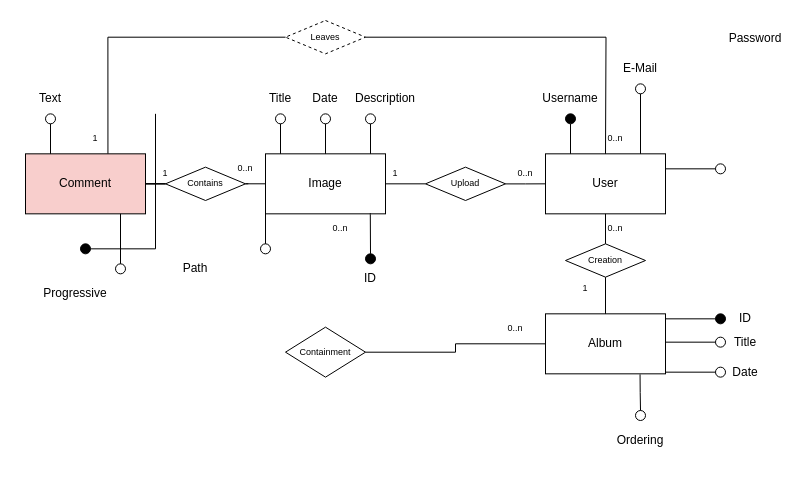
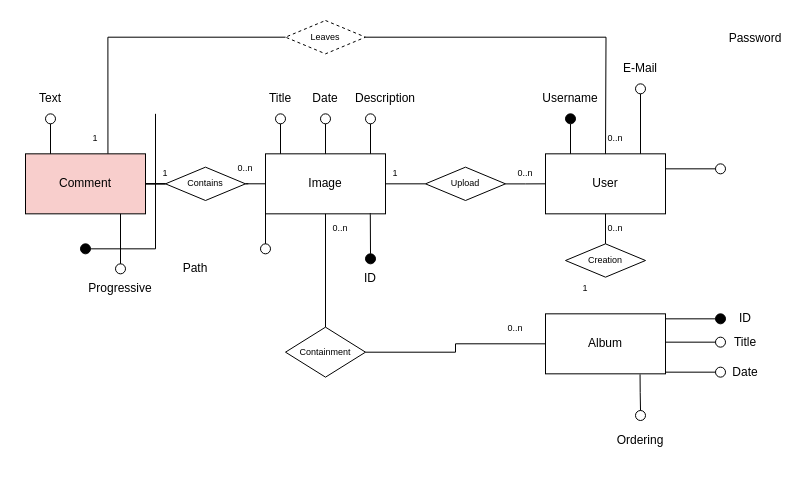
  <mxCell id="0" />
  <mxCell id="1" parent="0" />
  <mxCell id="2" style="edgeStyle=orthogonalEdgeStyle;rounded=0;orthogonalLoop=1;jettySize=auto;html=1;entryX=0;entryY=0.5;entryDx=0;entryDy=0;endArrow=none;endFill=0;" parent="1" source="4" target="17" edge="1"><mxGeometry relative="1" as="geometry" /></mxCell>
  <mxCell id="3" style="edgeStyle=orthogonalEdgeStyle;rounded=0;orthogonalLoop=1;jettySize=auto;html=1;entryX=1.035;entryY=0.497;entryDx=0;entryDy=0;entryPerimeter=0;fontSize=12;endArrow=none;endFill=0;" parent="1" source="4" target="40" edge="1"><mxGeometry relative="1" as="geometry" /></mxCell>
  <mxCell id="4" value="Image" style="whiteSpace=wrap;html=1;" parent="1" vertex="1"><mxGeometry x="265" y="153.33" width="120" height="60" as="geometry" /></mxCell>
  <mxCell id="5" value="User" style="whiteSpace=wrap;html=1;" parent="1" vertex="1"><mxGeometry x="545" y="153.33" width="120" height="60" as="geometry" /></mxCell>
  <mxCell id="6" value="" style="ellipse;whiteSpace=wrap;html=1;aspect=fixed;fillColor=none;" parent="1" vertex="1"><mxGeometry x="275" y="113.33" width="10" height="10" as="geometry" /></mxCell>
  <mxCell id="7" value="" style="endArrow=none;html=1;entryX=0.5;entryY=1;entryDx=0;entryDy=0;rounded=0;" parent="1" target="6" edge="1"><mxGeometry width="50" height="50" relative="1" as="geometry"><mxPoint x="280" y="153.33" as="sourcePoint" /><mxPoint x="470.62" y="103.33" as="targetPoint" /></mxGeometry></mxCell>
  <mxCell id="8" value="Title" style="text;html=1;strokeColor=none;fillColor=none;align=center;verticalAlign=middle;whiteSpace=wrap;rounded=0;" parent="1" vertex="1"><mxGeometry x="250" y="83.33" width="60" height="30" as="geometry" /></mxCell>
  <mxCell id="9" value="" style="ellipse;whiteSpace=wrap;html=1;aspect=fixed;fillColor=none;" parent="1" vertex="1"><mxGeometry x="320" y="113.33" width="10" height="10" as="geometry" /></mxCell>
  <mxCell id="10" value="" style="endArrow=none;html=1;entryX=0.5;entryY=1;entryDx=0;entryDy=0;rounded=0;" parent="1" target="9" edge="1"><mxGeometry width="50" height="50" relative="1" as="geometry"><mxPoint x="325" y="153.33" as="sourcePoint" /><mxPoint x="515.62" y="103.33" as="targetPoint" /></mxGeometry></mxCell>
  <mxCell id="11" value="Date" style="text;html=1;strokeColor=none;fillColor=none;align=center;verticalAlign=middle;whiteSpace=wrap;rounded=0;" parent="1" vertex="1"><mxGeometry x="295" y="83.33" width="60" height="30" as="geometry" /></mxCell>
  <mxCell id="12" value="" style="ellipse;whiteSpace=wrap;html=1;aspect=fixed;fillColor=none;" parent="1" vertex="1"><mxGeometry x="365" y="113.33" width="10" height="10" as="geometry" /></mxCell>
  <mxCell id="13" value="" style="endArrow=none;html=1;entryX=0.5;entryY=1;entryDx=0;entryDy=0;rounded=0;" parent="1" target="12" edge="1"><mxGeometry width="50" height="50" relative="1" as="geometry"><mxPoint x="370" y="153.33" as="sourcePoint" /><mxPoint x="560.62" y="103.33" as="targetPoint" /></mxGeometry></mxCell>
  <mxCell id="14" value="Description" style="text;html=1;strokeColor=none;fillColor=none;align=center;verticalAlign=middle;whiteSpace=wrap;rounded=0;" parent="1" vertex="1"><mxGeometry x="355" y="83.33" width="60" height="30" as="geometry" /></mxCell>
  <mxCell id="15" value="Path" style="text;html=1;strokeColor=none;fillColor=none;align=center;verticalAlign=middle;whiteSpace=wrap;rounded=0;" parent="1" vertex="1"><mxGeometry x="165" y="253.33" width="60" height="30" as="geometry" /></mxCell>
  <mxCell id="16" style="edgeStyle=orthogonalEdgeStyle;rounded=0;orthogonalLoop=1;jettySize=auto;html=1;entryX=0;entryY=0.5;entryDx=0;entryDy=0;endArrow=none;endFill=0;" parent="1" source="17" target="5" edge="1"><mxGeometry relative="1" as="geometry" /></mxCell>
  <mxCell id="17" value="Upload" style="rhombus;whiteSpace=wrap;html=1;fontSize=9;fillColor=none;" parent="1" vertex="1"><mxGeometry x="425" y="166.67" width="80" height="33.33" as="geometry" /></mxCell>
  <mxCell id="18" value="0..n" style="text;html=1;strokeColor=none;fillColor=none;align=center;verticalAlign=middle;whiteSpace=wrap;rounded=0;fontSize=9;" parent="1" vertex="1"><mxGeometry x="495" y="158.33" width="60" height="30" as="geometry" /></mxCell>
  <mxCell id="19" value="1" style="text;html=1;strokeColor=none;fillColor=none;align=center;verticalAlign=middle;whiteSpace=wrap;rounded=0;fontSize=9;" parent="1" vertex="1"><mxGeometry x="365" y="158.33" width="60" height="30" as="geometry" /></mxCell>
  <mxCell id="20" value="Album" style="rounded=0;whiteSpace=wrap;html=1;fontSize=12;" parent="1" vertex="1"><mxGeometry x="545" y="313.33" width="120" height="60" as="geometry" /></mxCell>
- <mxCell id="21" style="edgeStyle=orthogonalEdgeStyle;rounded=0;orthogonalLoop=1;jettySize=auto;html=1;entryX=0.5;entryY=0;entryDx=0;entryDy=0;fontSize=9;endArrow=none;endFill=0;" parent="1" source="23" target="20" edge="1"><mxGeometry relative="1" as="geometry" /></mxCell>
  <mxCell id="22" style="edgeStyle=orthogonalEdgeStyle;rounded=0;orthogonalLoop=1;jettySize=auto;html=1;entryX=0.5;entryY=1;entryDx=0;entryDy=0;fontSize=9;endArrow=none;endFill=0;" parent="1" source="23" target="5" edge="1"><mxGeometry relative="1" as="geometry" /></mxCell>
  <mxCell id="23" value="Creation" style="rhombus;whiteSpace=wrap;html=1;fontSize=9;fillColor=none;" parent="1" vertex="1"><mxGeometry x="565" y="243.33" width="80" height="33.33" as="geometry" /></mxCell>
  <mxCell id="24" value="0..n" style="text;html=1;strokeColor=none;fillColor=none;align=center;verticalAlign=middle;whiteSpace=wrap;rounded=0;fontSize=9;" parent="1" vertex="1"><mxGeometry x="585" y="213.33" width="60" height="30" as="geometry" /></mxCell>
  <mxCell id="25" value="1" style="text;html=1;strokeColor=none;fillColor=none;align=center;verticalAlign=middle;whiteSpace=wrap;rounded=0;fontSize=9;" parent="1" vertex="1"><mxGeometry x="555" y="273.33" width="60" height="30" as="geometry" /></mxCell>
  <mxCell id="26" style="edgeStyle=orthogonalEdgeStyle;rounded=0;orthogonalLoop=1;jettySize=auto;html=1;entryX=0;entryY=0.5;entryDx=0;entryDy=0;fontSize=12;endArrow=none;endFill=0;" parent="1" source="27" target="40" edge="1"><mxGeometry relative="1" as="geometry" /></mxCell>
  <mxCell id="27" value="&lt;font style=&quot;font-size: 12px&quot;&gt;Comment&lt;/font&gt;" style="whiteSpace=wrap;html=1;fontSize=9;fillColor=#f8cecc;" parent="1" vertex="1"><mxGeometry x="25" y="153.33" width="120" height="60" as="geometry" /></mxCell>
  <mxCell id="28" style="edgeStyle=orthogonalEdgeStyle;rounded=0;orthogonalLoop=1;jettySize=auto;html=1;entryX=0;entryY=0.5;entryDx=0;entryDy=0;fontSize=12;endArrow=none;endFill=0;" parent="1" source="30" target="20" edge="1"><mxGeometry relative="1" as="geometry" /></mxCell>
+ <mxCell id="29" style="edgeStyle=orthogonalEdgeStyle;rounded=0;orthogonalLoop=1;jettySize=auto;html=1;entryX=0.5;entryY=1;entryDx=0;entryDy=0;fontSize=12;endArrow=none;endFill=0;" parent="1" source="30" target="4" edge="1"><mxGeometry relative="1" as="geometry" /></mxCell>
  <mxCell id="30" value="Containment" style="rhombus;whiteSpace=wrap;html=1;fontSize=9;fillColor=none;" parent="1" vertex="1"><mxGeometry x="285" y="326.66" width="80" height="50" as="geometry" /></mxCell>
  <mxCell id="31" value="0..n" style="text;html=1;strokeColor=none;fillColor=none;align=center;verticalAlign=middle;whiteSpace=wrap;rounded=0;fontSize=9;" parent="1" vertex="1"><mxGeometry x="485" y="313.33" width="60" height="30" as="geometry" /></mxCell>
  <mxCell id="32" value="0..n" style="text;html=1;strokeColor=none;fillColor=none;align=center;verticalAlign=middle;whiteSpace=wrap;rounded=0;fontSize=9;" parent="1" vertex="1"><mxGeometry x="310" y="213.33" width="60" height="30" as="geometry" /></mxCell>
  <mxCell id="33" value="" style="ellipse;whiteSpace=wrap;html=1;aspect=fixed;fillColor=none;" parent="1" vertex="1"><mxGeometry x="715" y="336.66" width="10" height="10" as="geometry" /></mxCell>
  <mxCell id="34" value="" style="endArrow=none;html=1;rounded=0;exitX=1;exitY=0.25;exitDx=0;exitDy=0;entryX=0;entryY=0.5;entryDx=0;entryDy=0;" parent="1" target="33" edge="1"><mxGeometry width="50" height="50" relative="1" as="geometry"><mxPoint x="665" y="341.66" as="sourcePoint" /><mxPoint x="715" y="331.66" as="targetPoint" /></mxGeometry></mxCell>
  <mxCell id="35" value="Title" style="text;html=1;strokeColor=none;fillColor=none;align=center;verticalAlign=middle;whiteSpace=wrap;rounded=0;" parent="1" vertex="1"><mxGeometry x="715" y="326.66" width="60" height="30" as="geometry" /></mxCell>
  <mxCell id="36" value="" style="ellipse;whiteSpace=wrap;html=1;aspect=fixed;fillColor=none;" parent="1" vertex="1"><mxGeometry x="715" y="366.66" width="10" height="10" as="geometry" /></mxCell>
  <mxCell id="37" value="" style="endArrow=none;html=1;rounded=0;exitX=1;exitY=0.25;exitDx=0;exitDy=0;entryX=0;entryY=0.5;entryDx=0;entryDy=0;" parent="1" target="36" edge="1"><mxGeometry width="50" height="50" relative="1" as="geometry"><mxPoint x="665" y="371.66" as="sourcePoint" /><mxPoint x="715" y="361.66" as="targetPoint" /></mxGeometry></mxCell>
  <mxCell id="38" value="Date" style="text;html=1;strokeColor=none;fillColor=none;align=center;verticalAlign=middle;whiteSpace=wrap;rounded=0;" parent="1" vertex="1"><mxGeometry x="715" y="356.66" width="60" height="30" as="geometry" /></mxCell>
  <mxCell id="39" value="" style="endArrow=none;html=1;rounded=0;fontSize=12;exitX=0;exitY=1;exitDx=0;exitDy=0;entryX=0.5;entryY=0;entryDx=0;entryDy=0;" parent="1" source="4" target="68" edge="1"><mxGeometry width="50" height="50" relative="1" as="geometry"><mxPoint x="295" y="213" as="sourcePoint" /><mxPoint x="265" y="243.33" as="targetPoint" /></mxGeometry></mxCell>
  <mxCell id="40" value="Contains" style="rhombus;whiteSpace=wrap;html=1;fontSize=9;fillColor=none;" parent="1" vertex="1"><mxGeometry x="165" y="166.67" width="80" height="33.33" as="geometry" /></mxCell>
  <mxCell id="41" value="" style="ellipse;whiteSpace=wrap;html=1;aspect=fixed;fillColor=none;fontSize=12;" parent="1" vertex="1"><mxGeometry x="45" y="113.33" width="10" height="10" as="geometry" /></mxCell>
  <mxCell id="42" value="" style="endArrow=none;html=1;entryX=0.5;entryY=1;entryDx=0;entryDy=0;rounded=0;fontSize=12;" parent="1" target="41" edge="1"><mxGeometry width="50" height="50" relative="1" as="geometry"><mxPoint x="50" y="153.33" as="sourcePoint" /><mxPoint x="240.62" y="103.33" as="targetPoint" /></mxGeometry></mxCell>
  <mxCell id="43" value="Text" style="text;html=1;strokeColor=none;fillColor=none;align=center;verticalAlign=middle;whiteSpace=wrap;rounded=0;fontSize=12;" parent="1" vertex="1"><mxGeometry x="20" y="83.33" width="60" height="30" as="geometry" /></mxCell>
  <mxCell id="44" value="0..n" style="text;html=1;strokeColor=none;fillColor=none;align=center;verticalAlign=middle;whiteSpace=wrap;rounded=0;fontSize=9;" parent="1" vertex="1"><mxGeometry x="215" y="153.33" width="60" height="30" as="geometry" /></mxCell>
  <mxCell id="45" value="1" style="text;html=1;strokeColor=none;fillColor=none;align=center;verticalAlign=middle;whiteSpace=wrap;rounded=0;fontSize=9;" parent="1" vertex="1"><mxGeometry x="135" y="158.33" width="60" height="30" as="geometry" /></mxCell>
  <mxCell id="46" value="Username" style="text;html=1;strokeColor=none;fillColor=none;align=center;verticalAlign=middle;whiteSpace=wrap;rounded=0;" parent="1" vertex="1"><mxGeometry x="540" y="83.33" width="60" height="30" as="geometry" /></mxCell>
  <mxCell id="47" value="" style="ellipse;whiteSpace=wrap;html=1;aspect=fixed;fillColor=#000000;fontSize=12;" parent="1" vertex="1"><mxGeometry x="565" y="113.33" width="10" height="10" as="geometry" /></mxCell>
  <mxCell id="48" value="" style="endArrow=none;html=1;entryX=0.5;entryY=1;entryDx=0;entryDy=0;rounded=0;fontSize=12;" parent="1" target="47" edge="1"><mxGeometry width="50" height="50" relative="1" as="geometry"><mxPoint x="570" y="153.33" as="sourcePoint" /><mxPoint x="760.62" y="103.33" as="targetPoint" /></mxGeometry></mxCell>
  <mxCell id="49" value="" style="ellipse;whiteSpace=wrap;html=1;aspect=fixed;fillColor=none;fontSize=12;" parent="1" vertex="1"><mxGeometry x="635" y="83.33" width="10" height="10" as="geometry" /></mxCell>
  <mxCell id="50" value="" style="endArrow=none;html=1;entryX=0.5;entryY=1;entryDx=0;entryDy=0;rounded=0;fontSize=12;" parent="1" target="49" edge="1"><mxGeometry width="50" height="50" relative="1" as="geometry"><mxPoint x="640" y="153.33" as="sourcePoint" /><mxPoint x="830.62" y="103.33" as="targetPoint" /></mxGeometry></mxCell>
  <mxCell id="51" value="E-Mail" style="text;html=1;strokeColor=none;fillColor=none;align=center;verticalAlign=middle;whiteSpace=wrap;rounded=0;" parent="1" vertex="1"><mxGeometry x="610" y="53.33" width="60" height="30" as="geometry" /></mxCell>
  <mxCell id="52" value="Password" style="text;html=1;strokeColor=none;fillColor=none;align=center;verticalAlign=middle;whiteSpace=wrap;rounded=0;" parent="1" vertex="1"><mxGeometry x="725" y="23.33" width="60" height="30" as="geometry" /></mxCell>
  <mxCell id="53" value="" style="ellipse;whiteSpace=wrap;html=1;aspect=fixed;fillColor=#000000;fontSize=12;" parent="1" vertex="1"><mxGeometry y="243.33" width="10" height="10" as="geometry" x="80" /></mxCell>
  <mxCell id="54" value="" style="endArrow=none;html=1;entryX=1;entryY=0.5;entryDx=0;entryDy=0;rounded=0;fontSize=12;" parent="1" target="53" edge="1"><mxGeometry width="50" height="50" relative="1" as="geometry"><mxPoint x="155" y="113.33" as="sourcePoint" /><mxPoint x="340.62" y="38.33" as="targetPoint" /><Array as="points"><mxPoint x="155" y="248.33" /></Array></mxGeometry></mxCell>
  <mxCell id="55" value="" style="ellipse;whiteSpace=wrap;html=1;aspect=fixed;fillColor=none;fontSize=12;" parent="1" vertex="1"><mxGeometry x="115" y="263.33" width="10" height="10" as="geometry" /></mxCell>
  <mxCell id="56" value="" style="endArrow=none;html=1;rounded=0;fontSize=12;exitX=0;exitY=1;exitDx=0;exitDy=0;entryX=0.5;entryY=0;entryDx=0;entryDy=0;" parent="1" target="55" edge="1"><mxGeometry width="50" height="50" relative="1" as="geometry"><mxPoint x="120" y="213.33" as="sourcePoint" /><mxPoint x="100" y="233.33" as="targetPoint" /></mxGeometry></mxCell>
- <mxCell id="57" value="Progressive" style="text;html=1;strokeColor=none;fillColor=none;align=center;verticalAlign=middle;whiteSpace=wrap;rounded=0;" parent="1" vertex="1"><mxGeometry x="45" y="278.33" width="60" height="30" as="geometry" /></mxCell>
+ <mxCell id="57" value="Progressive" style="text;html=1;strokeColor=none;fillColor=none;align=center;verticalAlign=middle;whiteSpace=wrap;rounded=0;" parent="1" vertex="1"><mxGeometry x="90" y="273.33" width="60" height="30" as="geometry" /></mxCell>
  <mxCell id="58" style="edgeStyle=orthogonalEdgeStyle;rounded=0;orthogonalLoop=1;jettySize=auto;html=1;entryX=0.687;entryY=-0.003;entryDx=0;entryDy=0;entryPerimeter=0;fontSize=12;endArrow=none;endFill=0;" parent="1" source="60" target="27" edge="1"><mxGeometry relative="1" as="geometry" /></mxCell>
  <mxCell id="59" style="edgeStyle=orthogonalEdgeStyle;rounded=0;orthogonalLoop=1;jettySize=auto;html=1;fontSize=12;endArrow=none;endFill=0;" parent="1" source="60" edge="1"><mxGeometry relative="1" as="geometry"><mxPoint x="605" y="153.33" as="targetPoint" /></mxGeometry></mxCell>
  <mxCell id="60" value="Leaves" style="rhombus;whiteSpace=wrap;html=1;fontSize=9;fillColor=none;dashed=1;" parent="1" vertex="1"><mxGeometry x="285" y="20" width="80" height="33.33" as="geometry" /></mxCell>
  <mxCell id="61" value="" style="ellipse;whiteSpace=wrap;html=1;aspect=fixed;fillColor=none;" parent="1" vertex="1"><mxGeometry x="715" y="163.33" width="10" height="10" as="geometry" /></mxCell>
  <mxCell id="62" value="" style="endArrow=none;html=1;rounded=0;exitX=1;exitY=0.25;exitDx=0;exitDy=0;entryX=0;entryY=0.5;entryDx=0;entryDy=0;" parent="1" target="61" edge="1"><mxGeometry width="50" height="50" relative="1" as="geometry"><mxPoint x="665" y="168.33" as="sourcePoint" /><mxPoint x="715" y="158.33" as="targetPoint" /></mxGeometry></mxCell>
  <mxCell id="63" value="1" style="text;html=1;strokeColor=none;fillColor=none;align=center;verticalAlign=middle;whiteSpace=wrap;rounded=0;fontSize=9;" parent="1" vertex="1"><mxGeometry x="65" y="123.33" width="60" height="30" as="geometry" /></mxCell>
  <mxCell id="64" value="0..n" style="text;html=1;strokeColor=none;fillColor=none;align=center;verticalAlign=middle;whiteSpace=wrap;rounded=0;fontSize=9;" parent="1" vertex="1"><mxGeometry x="585" y="123.33" width="60" height="30" as="geometry" /></mxCell>
  <mxCell id="65" value="" style="endArrow=none;html=1;rounded=0;exitX=1;exitY=0.25;exitDx=0;exitDy=0;entryX=0;entryY=0.5;entryDx=0;entryDy=0;" parent="1" target="67" edge="1"><mxGeometry width="50" height="50" relative="1" as="geometry"><mxPoint x="665" y="318.33" as="sourcePoint" /><mxPoint x="715" y="318.33" as="targetPoint" /></mxGeometry></mxCell>
  <mxCell id="66" value="ID" style="text;html=1;strokeColor=none;fillColor=none;align=center;verticalAlign=middle;whiteSpace=wrap;rounded=0;" parent="1" vertex="1"><mxGeometry x="730" y="303.33" width="30" height="30" as="geometry" /></mxCell>
  <mxCell id="67" value="" style="ellipse;whiteSpace=wrap;html=1;aspect=fixed;fillColor=#000000;fontSize=12;" parent="1" vertex="1"><mxGeometry x="715" y="313.33" width="10" height="10" as="geometry" /></mxCell>
  <mxCell id="68" value="" style="ellipse;whiteSpace=wrap;html=1;aspect=fixed;fillColor=none;fontSize=12;" parent="1" vertex="1"><mxGeometry x="260" y="243.33" width="10" height="10" as="geometry" /></mxCell>
  <mxCell id="69" value="" style="ellipse;whiteSpace=wrap;html=1;aspect=fixed;fillColor=#000000;" parent="1" vertex="1"><mxGeometry x="365" y="253.33" width="10" height="10" as="geometry" /></mxCell>
  <mxCell id="70" value="" style="endArrow=none;html=1;entryX=0.5;entryY=0;entryDx=0;entryDy=0;rounded=0;edgeStyle=orthogonalEdgeStyle;exitX=0.997;exitY=-0.019;exitDx=0;exitDy=0;exitPerimeter=0;" parent="1" source="32" target="69" edge="1"><mxGeometry width="50" height="50" relative="1" as="geometry"><mxPoint x="370" y="214" as="sourcePoint" /><mxPoint x="610.62" y="238" as="targetPoint" /><Array as="points"><mxPoint x="370" y="214" /><mxPoint x="370" y="214" /></Array></mxGeometry></mxCell>
  <mxCell id="71" value="ID" style="text;html=1;strokeColor=none;fillColor=none;align=center;verticalAlign=middle;whiteSpace=wrap;rounded=0;" parent="1" vertex="1"><mxGeometry x="340" y="263.33" width="60" height="30" as="geometry" /></mxCell>
  <mxCell id="72" value="" style="ellipse;whiteSpace=wrap;html=1;aspect=fixed;fillColor=none;" vertex="1" parent="1"><mxGeometry x="635" y="410" width="10" height="10" as="geometry" /></mxCell>
  <mxCell id="73" value="" style="endArrow=none;html=1;entryX=0.5;entryY=0;entryDx=0;entryDy=0;rounded=0;exitX=0.788;exitY=1.009;exitDx=0;exitDy=0;exitPerimeter=0;edgeStyle=orthogonalEdgeStyle;curved=1;" edge="1" target="72" parent="1" source="20"><mxGeometry width="50" height="50" relative="1" as="geometry"><mxPoint x="640" y="440" as="sourcePoint" /><mxPoint x="830.62" y="390" as="targetPoint" /><Array as="points"><mxPoint x="640" y="392" /><mxPoint x="640" y="392" /></Array></mxGeometry></mxCell>
  <mxCell id="74" value="Ordering" style="text;html=1;strokeColor=none;fillColor=none;align=center;verticalAlign=middle;whiteSpace=wrap;rounded=0;" vertex="1" parent="1"><mxGeometry x="610" y="425" width="60" height="30" as="geometry" /></mxCell>
